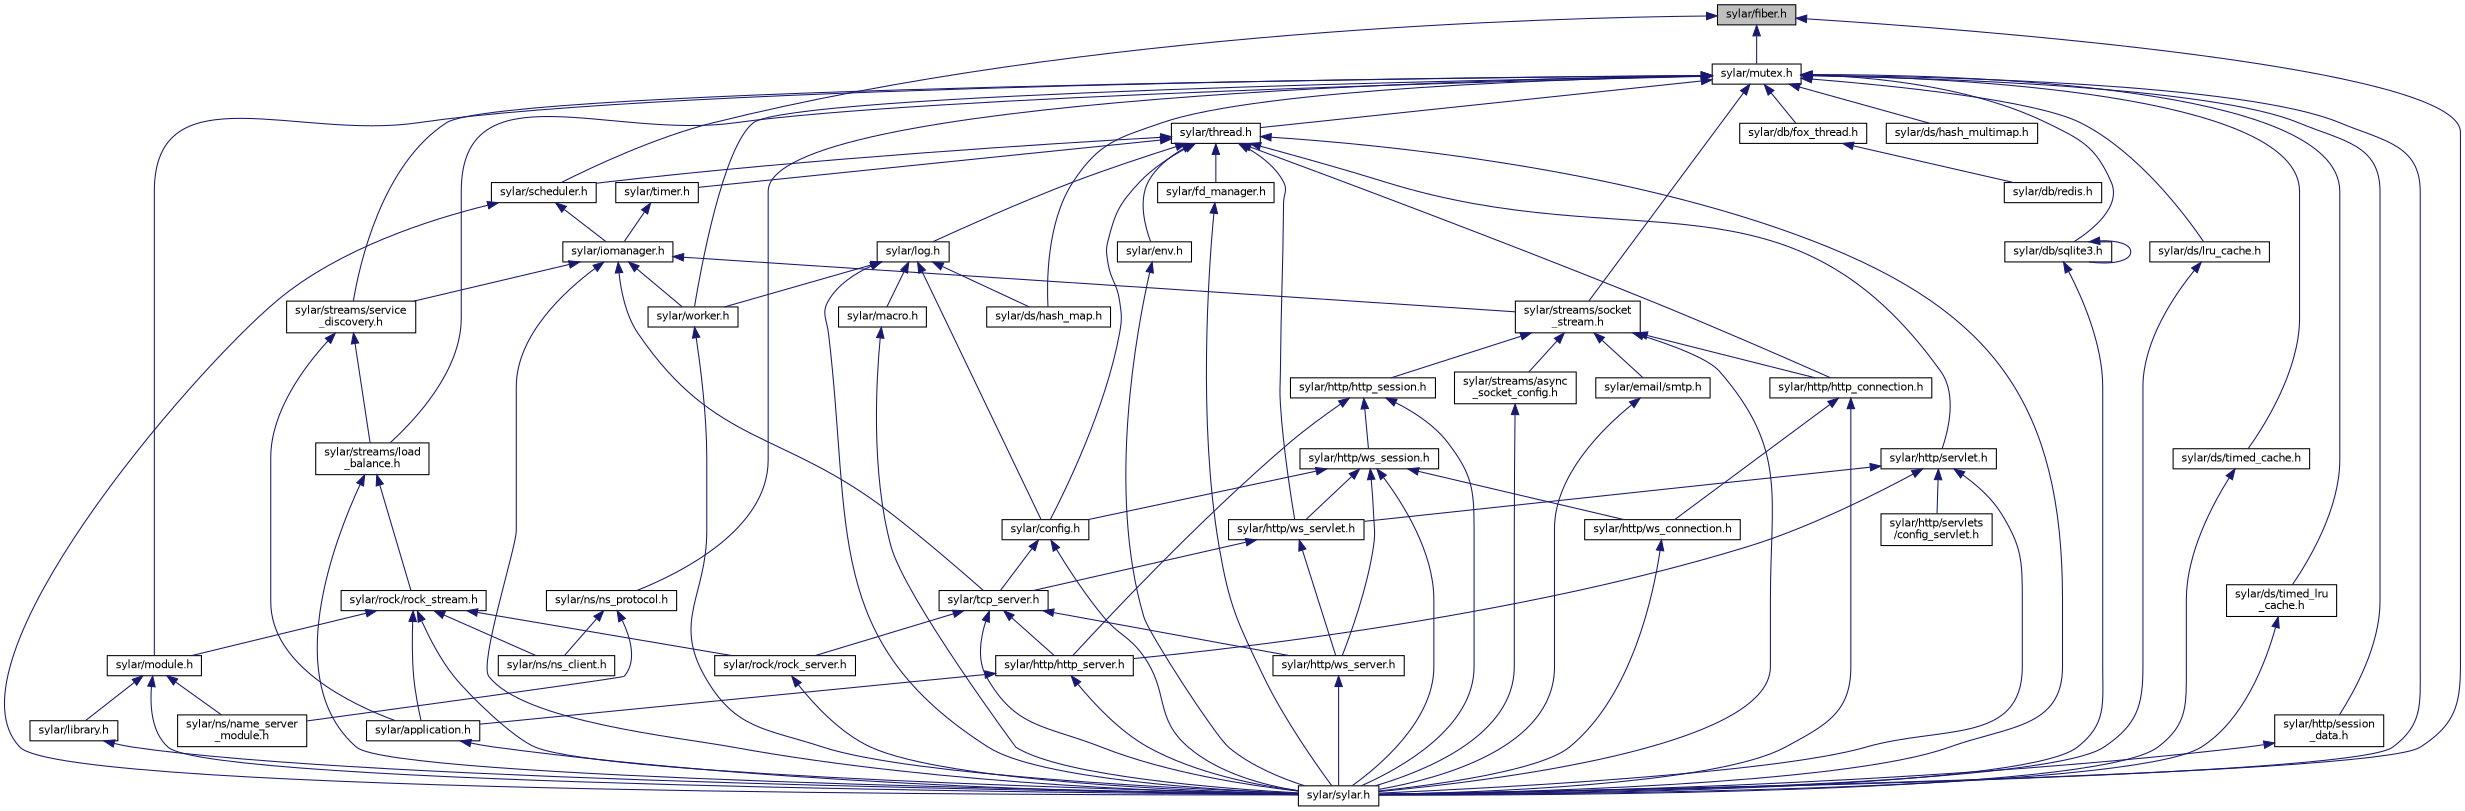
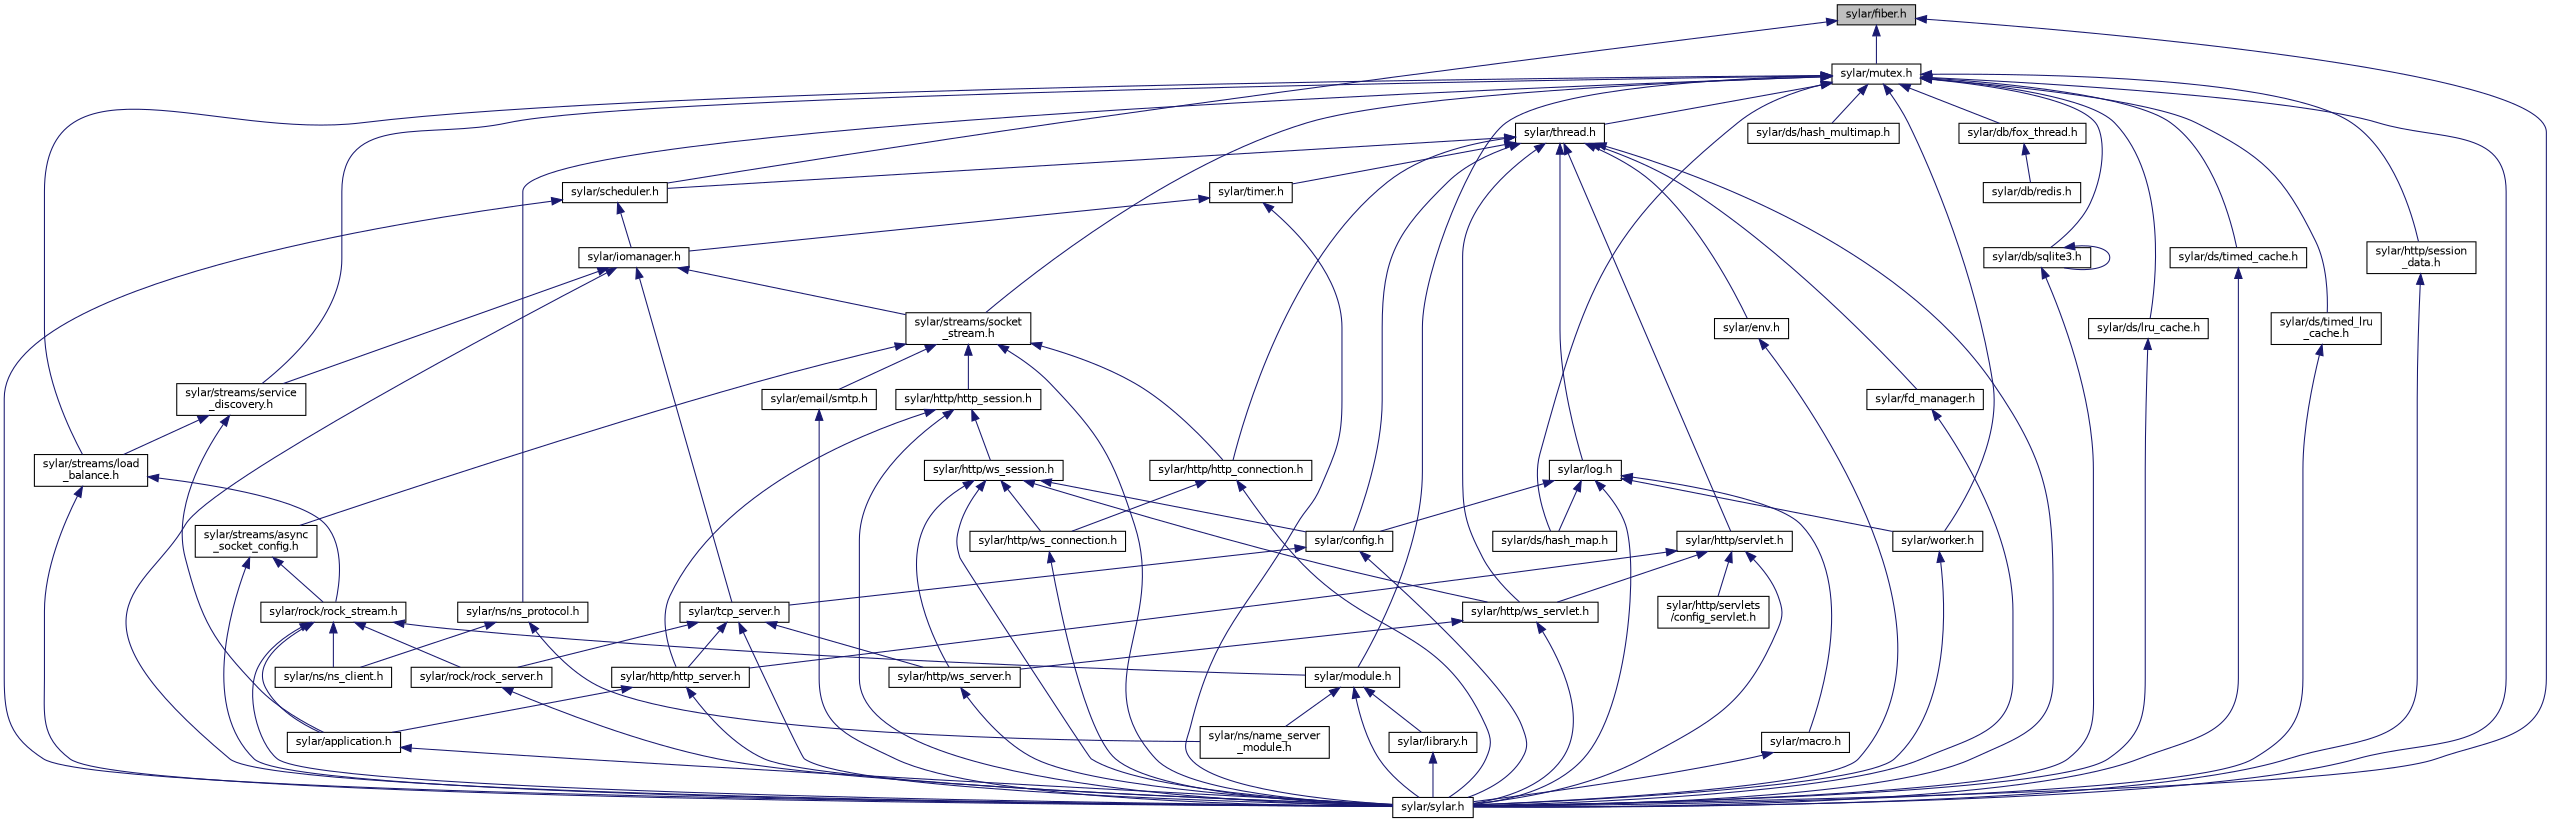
  digraph {
    node [color=black fillcolor=white fontname=Helvetica fontsize=10 shape=record style=filled]
    edge [color=midnightblue dir=back fontname=Helvetica fontsize=10 labelfontname=Helvetica labelfontsize=10 style=solid]
    n1 [fillcolor=grey75 fontcolor=black height=0.2 label="sylar/fiber.h" width=0.4]
    n2 [height=0.2 label="sylar/scheduler.h" width=0.4]
    n3 [height=0.2 label="sylar/sylar.h" width=0.4]
    n4 [height=0.2 label="sylar/mutex.h" width=0.4]
    n5 [height=0.2 label="sylar/iomanager.h" width=0.4]
    n6 [height=0.2 label="sylar/streams/socket\l_stream.h" width=0.4]
    n7 [height=0.2 label="sylar/streams/service\l_discovery.h" width=0.4]
    n8 [height=0.2 label="sylar/worker.h" width=0.4]
    n9 [height=0.2 label="sylar/streams/load\l_balance.h" width=0.4]
    n10 [height=0.2 label="sylar/module.h" width=0.4]
    n11 [height=0.2 label="sylar/thread.h" width=0.4]
    n12 [height=0.2 label="sylar/ds/hash_map.h" width=0.4]
    n13 [height=0.2 label="sylar/db/fox_thread.h" width=0.4]
    n14 [height=0.2 label="sylar/db/sqlite3.h" width=0.4]
    n15 [height=0.2 label="sylar/ds/hash_multimap.h" width=0.4]
    n16 [height=0.2 label="sylar/ds/lru_cache.h" width=0.4]
    n17 [height=0.2 label="sylar/ds/timed_cache.h" width=0.4]
    n18 [height=0.2 label="sylar/ds/timed_lru\l_cache.h" width=0.4]
    n19 [height=0.2 label="sylar/http/session\l_data.h" width=0.4]
    n20 [height=0.2 label="sylar/ns/ns_protocol.h" width=0.4]
    n21 [height=0.2 label="sylar/tcp_server.h" width=0.4]
    n22 [height=0.2 label="sylar/http/http_server.h" width=0.4]
    n23 [height=0.2 label="sylar/http/ws_server.h" width=0.4]
    n24 [height=0.2 label="sylar/rock/rock_server.h" width=0.4]
    n25 [height=0.2 label="sylar/http/http_session.h" width=0.4]
    n26 [height=0.2 label="sylar/streams/async\l_socket_config.h" width=0.4]
    n27 [height=0.2 label="sylar/email/smtp.h" width=0.4]
    n28 [height=0.2 label="sylar/http/http_connection.h" width=0.4]
    n29 [height=0.2 label="sylar/application.h" width=0.4]
    n30 [height=0.2 label="sylar/http/ws_session.h" width=0.4]
    n31 [height=0.2 label="sylar/rock/rock_stream.h" width=0.4]
    n32 [height=0.2 label="sylar/http/ws_connection.h" width=0.4]
    n33 [height=0.2 label="sylar/http/servlet.h" width=0.4]
    n34 [height=0.2 label="sylar/http/servlets\l/config_servlet.h" width=0.4]
    n35 [height=0.2 label="sylar/http/ws_servlet.h" width=0.4]
    n36 [height=0.2 label="sylar/config.h" width=0.4]
    n37 [height=0.2 label="sylar/ns/ns_client.h" width=0.4]
    n38 [height=0.2 label="sylar/library.h" width=0.4]
    n39 [height=0.2 label="sylar/ns/name_server\l_module.h" width=0.4]
    n40 [height=0.2 label="sylar/timer.h" width=0.4]
    n41 [height=0.2 label="sylar/log.h" width=0.4]
    n42 [height=0.2 label="sylar/env.h" width=0.4]
    n43 [height=0.2 label="sylar/fd_manager.h" width=0.4]
    n44 [height=0.2 label="sylar/db/redis.h" width=0.4]
    n45 [height=0.2 label="sylar/macro.h" width=0.4]
    n1 -> n2
    n1 -> n3
    n1 -> n4
    n2 -> n3
    n2 -> n5
    n4 -> n3
    n4 -> n6
    n4 -> n7
    n4 -> n8
    n4 -> n9
    n4 -> n10
    n4 -> n11
    n4 -> n12
    n4 -> n13
    n4 -> n14
    n4 -> n15
    n4 -> n16
    n4 -> n17
    n4 -> n18
    n4 -> n19
    n4 -> n20
    n5 -> n3
    n5 -> n6
    n5 -> n7
-   n5 -> n8
    n5 -> n21
    n6 -> n3
    n6 -> n25
    n6 -> n26
    n6 -> n27
    n6 -> n28
    n7 -> n9
    n7 -> n29
    n8 -> n3
    n9 -> n3
    n9 -> n31
    n10 -> n3
    n10 -> n38
    n10 -> n39
    n11 -> n2
    n11 -> n3
    n11 -> n28
    n11 -> n33
    n11 -> n35
    n11 -> n36
    n11 -> n40
    n11 -> n41
    n11 -> n42
    n11 -> n43
    n13 -> n44
    n14 -> n3
    n14 -> n14
    n16 -> n3
    n17 -> n3
    n18 -> n3
    n19 -> n3
    n20 -> n37
    n20 -> n39
    n21 -> n3
    n21 -> n22
    n21 -> n23
    n21 -> n24
    n22 -> n3
    n22 -> n29
    n23 -> n3
    n24 -> n3
    n25 -> n3
    n25 -> n22
    n25 -> n30
    n26 -> n3
+   n26 -> n31
    n27 -> n3
    n28 -> n3
    n28 -> n32
    n29 -> n3
    n30 -> n3
    n30 -> n23
    n30 -> n32
    n30 -> n35
    n30 -> n36
    n31 -> n3
    n31 -> n10
    n31 -> n24
    n31 -> n29
    n31 -> n37
    n32 -> n3
    n33 -> n3
    n33 -> n22
    n33 -> n34
    n33 -> n35
-   n35 -> n21
+   n35 -> n3
    n35 -> n23
    n36 -> n3
    n36 -> n21
    n38 -> n3
+   n40 -> n3
    n40 -> n5
    n41 -> n3
    n41 -> n8
    n41 -> n12
    n41 -> n36
    n41 -> n45
    n42 -> n3
    n43 -> n3
    n45 -> n3
  }
